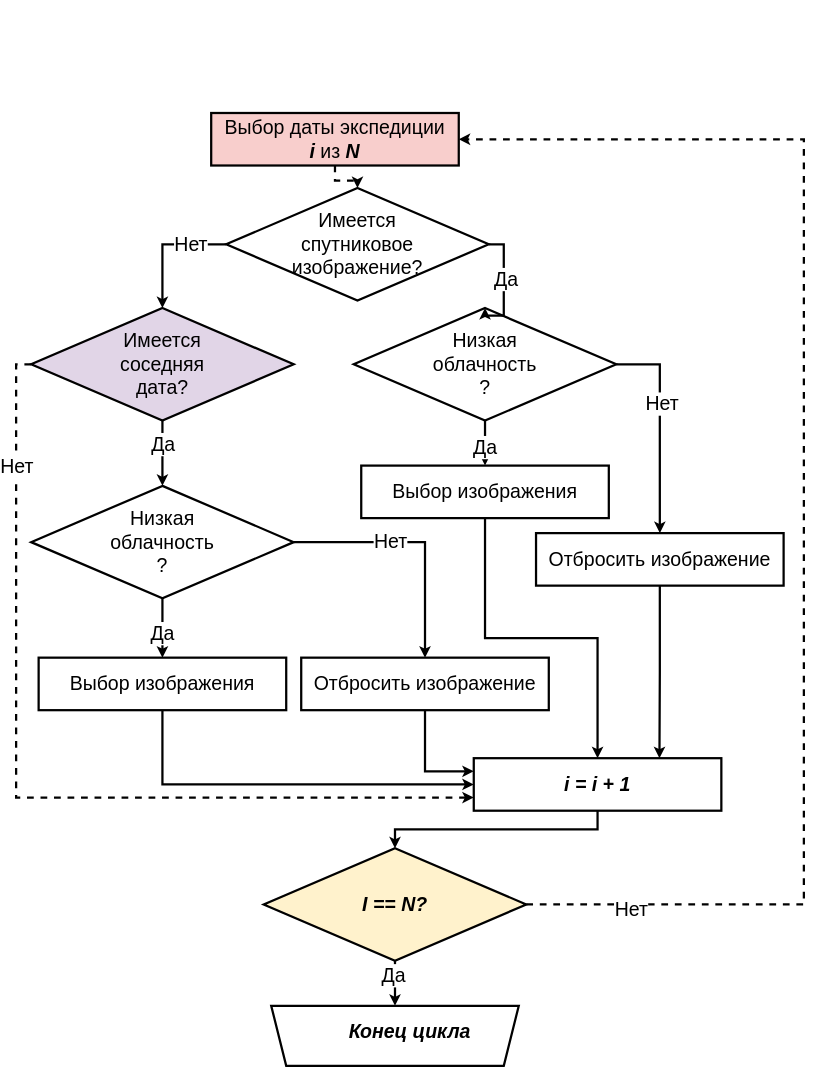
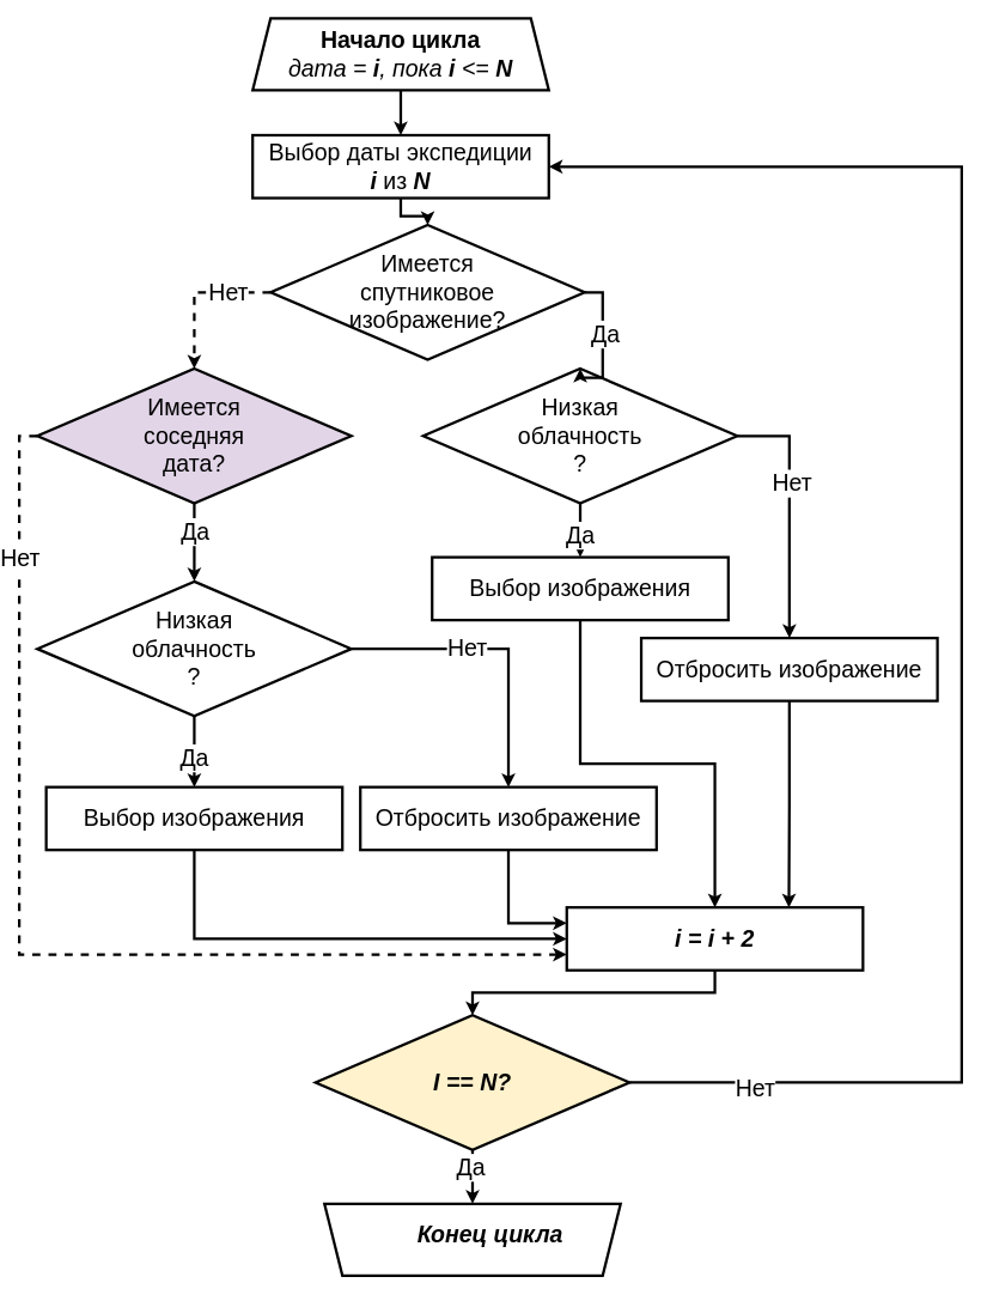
  <mxCell id="0" />
  <mxCell id="1" parent="0" />
- <mxCell id="2" style="edgeStyle=orthogonalEdgeStyle;rounded=0;orthogonalLoop=1;jettySize=auto;html=1;exitX=0.5;exitY=1;exitDx=0;exitDy=0;entryX=0.5;entryY=0;entryDx=0;entryDy=0;strokeWidth=3;fontSize=26;dashed=1;" edge="1" parent="1" source="3" target="23"><mxGeometry relative="1" as="geometry" /></mxCell>
- <mxCell id="3" value="&lt;span style=&quot;font-size: 26px;&quot;&gt;&lt;font style=&quot;font-size: 26px;&quot;&gt;Выбор даты экспедиции&lt;br style=&quot;font-size: 26px;&quot;&gt;&lt;b style=&quot;font-style: italic; font-size: 26px;&quot;&gt;i &lt;/b&gt;из &lt;b style=&quot;font-style: italic; font-size: 26px;&quot;&gt;N&lt;/b&gt;&lt;/font&gt;&lt;/span&gt;" style="rounded=0;whiteSpace=wrap;html=1;strokeWidth=3;fontSize=26;fillColor=#f8cecc;" vertex="1" parent="1"><mxGeometry x="260" y="150" width="330" height="70" as="geometry" /></mxCell>
+ <mxCell id="2" style="edgeStyle=orthogonalEdgeStyle;rounded=0;orthogonalLoop=1;jettySize=auto;html=1;exitX=0.5;exitY=1;exitDx=0;exitDy=0;entryX=0.5;entryY=0;entryDx=0;entryDy=0;strokeWidth=3;fontSize=26;" edge="1" parent="1" source="3" target="23"><mxGeometry relative="1" as="geometry" /></mxCell>
+ <mxCell id="3" value="&lt;span style=&quot;font-size: 26px;&quot;&gt;&lt;font style=&quot;font-size: 26px;&quot;&gt;Выбор даты экспедиции&lt;br style=&quot;font-size: 26px;&quot;&gt;&lt;b style=&quot;font-style: italic; font-size: 26px;&quot;&gt;i &lt;/b&gt;из &lt;b style=&quot;font-style: italic; font-size: 26px;&quot;&gt;N&lt;/b&gt;&lt;/font&gt;&lt;/span&gt;" style="rounded=0;whiteSpace=wrap;html=1;strokeWidth=3;fontSize=26;" vertex="1" parent="1"><mxGeometry x="260" y="150" width="330" height="70" as="geometry" /></mxCell>
  <mxCell id="4" style="edgeStyle=orthogonalEdgeStyle;rounded=0;orthogonalLoop=1;jettySize=auto;html=1;exitX=0.5;exitY=1;exitDx=0;exitDy=0;entryX=0.5;entryY=0;entryDx=0;entryDy=0;strokeWidth=3;fontSize=26;" edge="1" parent="1" source="8" target="32"><mxGeometry relative="1" as="geometry" /></mxCell>
  <mxCell id="5" value="Да" style="edgeLabel;html=1;align=center;verticalAlign=middle;resizable=0;points=[];fontSize=26;" vertex="1" connectable="0" parent="4"><mxGeometry x="-0.28" relative="1" as="geometry"><mxPoint as="offset" /></mxGeometry></mxCell>
  <mxCell id="6" style="edgeStyle=orthogonalEdgeStyle;rounded=0;orthogonalLoop=1;jettySize=auto;html=1;exitX=0;exitY=0.5;exitDx=0;exitDy=0;entryX=0;entryY=0.75;entryDx=0;entryDy=0;strokeWidth=3;fontSize=26;dashed=1;" edge="1" parent="1" source="8" target="38"><mxGeometry relative="1" as="geometry" /></mxCell>
  <mxCell id="7" value="Нет" style="edgeLabel;html=1;align=center;verticalAlign=middle;resizable=0;points=[];fontSize=26;" vertex="1" connectable="0" parent="6"><mxGeometry x="-0.744" relative="1" as="geometry"><mxPoint as="offset" /></mxGeometry></mxCell>
  <mxCell id="8" value="&lt;span style=&quot;font-size: 26px;&quot;&gt;&lt;font style=&quot;font-size: 26px;&quot;&gt;Имеется &lt;br style=&quot;font-size: 26px;&quot;&gt;соседняя&lt;br style=&quot;font-size: 26px;&quot;&gt;дата?&lt;/font&gt;&lt;/span&gt;" style="rhombus;whiteSpace=wrap;html=1;strokeWidth=3;fontSize=26;fillColor=#e1d5e7;" vertex="1" parent="1"><mxGeometry x="20" y="410" width="350" height="150" as="geometry" /></mxCell>
  <mxCell id="9" style="edgeStyle=orthogonalEdgeStyle;rounded=0;orthogonalLoop=1;jettySize=auto;html=1;exitX=0.5;exitY=1;exitDx=0;exitDy=0;entryX=0.5;entryY=0;entryDx=0;entryDy=0;strokeWidth=3;fontSize=26;" edge="1" parent="1" source="13" target="25"><mxGeometry relative="1" as="geometry" /></mxCell>
  <mxCell id="10" value="Да" style="edgeLabel;html=1;align=center;verticalAlign=middle;resizable=0;points=[];fontSize=26;" vertex="1" connectable="0" parent="9"><mxGeometry x="0.173" y="-1" relative="1" as="geometry"><mxPoint as="offset" /></mxGeometry></mxCell>
  <mxCell id="11" style="edgeStyle=orthogonalEdgeStyle;rounded=0;orthogonalLoop=1;jettySize=auto;html=1;exitX=1;exitY=0.5;exitDx=0;exitDy=0;entryX=0.5;entryY=0;entryDx=0;entryDy=0;strokeWidth=3;fontSize=26;" edge="1" parent="1" source="13" target="27"><mxGeometry relative="1" as="geometry" /></mxCell>
  <mxCell id="12" value="Нет" style="edgeLabel;html=1;align=center;verticalAlign=middle;resizable=0;points=[];fontSize=26;" vertex="1" connectable="0" parent="11"><mxGeometry x="-0.224" y="2" relative="1" as="geometry"><mxPoint as="offset" /></mxGeometry></mxCell>
  <mxCell id="13" value="&lt;span style=&quot;font-size: 26px;&quot;&gt;Низкая&lt;br style=&quot;font-size: 26px;&quot;&gt;облачность&lt;br style=&quot;font-size: 26px;&quot;&gt;?&lt;/span&gt;" style="rhombus;whiteSpace=wrap;html=1;strokeWidth=3;fontSize=26;" vertex="1" parent="1"><mxGeometry x="450" y="410" width="350" height="150" as="geometry" /></mxCell>
+ <mxCell id="14" style="edgeStyle=orthogonalEdgeStyle;rounded=0;orthogonalLoop=1;jettySize=auto;html=1;exitX=0.5;exitY=1;exitDx=0;exitDy=0;entryX=0.5;entryY=0;entryDx=0;entryDy=0;strokeWidth=3;fontSize=26;" edge="1" parent="1" source="15" target="3"><mxGeometry relative="1" as="geometry" /></mxCell>
+ <mxCell id="15" value="&lt;span style=&quot;font-size: 26px;&quot;&gt;&lt;b style=&quot;font-size: 26px;&quot;&gt;Начало цикла&lt;/b&gt;&lt;br style=&quot;font-size: 26px;&quot;&gt;&lt;i style=&quot;font-size: 26px;&quot;&gt;дата = &lt;b style=&quot;font-size: 26px;&quot;&gt;i&lt;/b&gt;, пока&amp;nbsp;&lt;/i&gt;&lt;b style=&quot;font-style: italic; font-size: 26px;&quot;&gt;i &lt;/b&gt;&lt;span style=&quot;font-style: italic; font-size: 26px;&quot;&gt;&amp;lt;=&lt;/span&gt;&lt;i style=&quot;font-size: 26px;&quot;&gt;&amp;nbsp;&lt;/i&gt;&lt;b style=&quot;font-style: italic; font-size: 26px;&quot;&gt;N&lt;/b&gt;&lt;br style=&quot;font-size: 26px;&quot;&gt;&lt;/span&gt;" style="shape=trapezoid;perimeter=trapezoidPerimeter;whiteSpace=wrap;html=1;fixedSize=1;strokeWidth=3;fontSize=26;" vertex="1" parent="1"><mxGeometry x="260" y="20" width="330" height="80" as="geometry" /></mxCell>
  <mxCell id="16" value="" style="group;fontSize=26;" vertex="1" connectable="0" parent="1"><mxGeometry x="340" y="1340" width="330" height="80" as="geometry" /></mxCell>
  <mxCell id="17" value="" style="shape=trapezoid;perimeter=trapezoidPerimeter;whiteSpace=wrap;html=1;fixedSize=1;strokeWidth=3;rotation=-180;horizontal=1;verticalAlign=middle;fontSize=26;" vertex="1" parent="16"><mxGeometry width="330" height="80" as="geometry" /></mxCell>
  <mxCell id="18" value="&lt;i style=&quot;font-size: 26px;&quot;&gt;&lt;b style=&quot;font-size: 26px;&quot;&gt;Конец цикла&lt;/b&gt;&lt;/i&gt;" style="text;html=1;strokeColor=none;fillColor=none;align=center;verticalAlign=middle;whiteSpace=wrap;rounded=0;fontSize=26;" vertex="1" parent="16"><mxGeometry x="80" y="25" width="210" height="20" as="geometry" /></mxCell>
  <mxCell id="19" style="edgeStyle=orthogonalEdgeStyle;rounded=0;orthogonalLoop=1;jettySize=auto;html=1;exitX=1;exitY=0.5;exitDx=0;exitDy=0;entryX=0.5;entryY=0;entryDx=0;entryDy=0;fontSize=26;strokeWidth=3;" edge="1" parent="1" source="23" target="13"><mxGeometry relative="1" as="geometry" /></mxCell>
  <mxCell id="20" value="Да" style="edgeLabel;html=1;align=center;verticalAlign=middle;resizable=0;points=[];fontSize=26;" vertex="1" connectable="0" parent="19"><mxGeometry x="-0.126" y="2" relative="1" as="geometry"><mxPoint as="offset" /></mxGeometry></mxCell>
- <mxCell id="21" style="edgeStyle=orthogonalEdgeStyle;rounded=0;orthogonalLoop=1;jettySize=auto;html=1;exitX=0;exitY=0.5;exitDx=0;exitDy=0;entryX=0.5;entryY=0;entryDx=0;entryDy=0;strokeWidth=3;fontSize=26;" edge="1" parent="1" source="23" target="8"><mxGeometry relative="1" as="geometry" /></mxCell>
+ <mxCell id="21" style="edgeStyle=orthogonalEdgeStyle;rounded=0;orthogonalLoop=1;jettySize=auto;html=1;exitX=0;exitY=0.5;exitDx=0;exitDy=0;entryX=0.5;entryY=0;entryDx=0;entryDy=0;strokeWidth=3;fontSize=26;dashed=1;" edge="1" parent="1" source="23" target="8"><mxGeometry relative="1" as="geometry" /></mxCell>
  <mxCell id="22" value="Нет" style="edgeLabel;html=1;align=center;verticalAlign=middle;resizable=0;points=[];fontSize=26;" vertex="1" connectable="0" parent="21"><mxGeometry x="-0.432" relative="1" as="geometry"><mxPoint as="offset" /></mxGeometry></mxCell>
  <mxCell id="23" value="&lt;span style=&quot;font-size: 26px;&quot;&gt;&lt;font style=&quot;font-size: 26px;&quot;&gt;Имеется &lt;br style=&quot;font-size: 26px;&quot;&gt;спутниковое &lt;br style=&quot;font-size: 26px;&quot;&gt;изображение?&lt;/font&gt;&lt;/span&gt;" style="rhombus;whiteSpace=wrap;html=1;strokeWidth=3;fontSize=26;" vertex="1" parent="1"><mxGeometry x="280" y="250" width="350" height="150" as="geometry" /></mxCell>
  <mxCell id="24" style="edgeStyle=orthogonalEdgeStyle;rounded=0;orthogonalLoop=1;jettySize=auto;html=1;exitX=0.5;exitY=1;exitDx=0;exitDy=0;entryX=0.5;entryY=0;entryDx=0;entryDy=0;strokeWidth=3;fontSize=26;" edge="1" parent="1" source="25" target="38"><mxGeometry relative="1" as="geometry" /></mxCell>
  <mxCell id="25" value="&lt;span style=&quot;font-size: 26px;&quot;&gt;&lt;font style=&quot;font-size: 26px;&quot;&gt;Выбор изображения&lt;/font&gt;&lt;/span&gt;" style="rounded=0;whiteSpace=wrap;html=1;strokeWidth=3;fontSize=26;" vertex="1" parent="1"><mxGeometry x="460" y="620" width="330" height="70" as="geometry" /></mxCell>
  <mxCell id="26" style="edgeStyle=orthogonalEdgeStyle;rounded=0;orthogonalLoop=1;jettySize=auto;html=1;exitX=0.5;exitY=1;exitDx=0;exitDy=0;entryX=0.75;entryY=0;entryDx=0;entryDy=0;strokeWidth=3;fontSize=26;" edge="1" parent="1" source="27" target="38"><mxGeometry relative="1" as="geometry" /></mxCell>
  <mxCell id="27" value="&lt;span style=&quot;font-size: 26px;&quot;&gt;&lt;font style=&quot;font-size: 26px;&quot;&gt;Отбросить изображение&lt;/font&gt;&lt;/span&gt;" style="rounded=0;whiteSpace=wrap;html=1;strokeWidth=3;fontSize=26;" vertex="1" parent="1"><mxGeometry x="693" y="710" width="330" height="70" as="geometry" /></mxCell>
  <mxCell id="28" style="edgeStyle=orthogonalEdgeStyle;rounded=0;orthogonalLoop=1;jettySize=auto;html=1;exitX=0.5;exitY=1;exitDx=0;exitDy=0;entryX=0.5;entryY=0;entryDx=0;entryDy=0;strokeWidth=3;fontSize=26;" edge="1" parent="1" source="32" target="34"><mxGeometry relative="1" as="geometry" /></mxCell>
  <mxCell id="29" value="Да" style="edgeLabel;html=1;align=center;verticalAlign=middle;resizable=0;points=[];fontSize=26;" vertex="1" connectable="0" parent="28"><mxGeometry x="0.173" y="-1" relative="1" as="geometry"><mxPoint as="offset" /></mxGeometry></mxCell>
  <mxCell id="30" style="edgeStyle=orthogonalEdgeStyle;rounded=0;orthogonalLoop=1;jettySize=auto;html=1;exitX=1;exitY=0.5;exitDx=0;exitDy=0;entryX=0.5;entryY=0;entryDx=0;entryDy=0;strokeWidth=3;fontSize=26;" edge="1" parent="1" source="32" target="36"><mxGeometry relative="1" as="geometry" /></mxCell>
  <mxCell id="31" value="Нет" style="edgeLabel;html=1;align=center;verticalAlign=middle;resizable=0;points=[];fontSize=26;" vertex="1" connectable="0" parent="30"><mxGeometry x="-0.224" y="2" relative="1" as="geometry"><mxPoint as="offset" /></mxGeometry></mxCell>
  <mxCell id="32" value="&lt;span style=&quot;font-size: 26px;&quot;&gt;Низкая&lt;br style=&quot;font-size: 26px;&quot;&gt;облачность&lt;br style=&quot;font-size: 26px;&quot;&gt;?&lt;/span&gt;" style="rhombus;whiteSpace=wrap;html=1;strokeWidth=3;fontSize=26;" vertex="1" parent="1"><mxGeometry x="20" y="647" width="350" height="150" as="geometry" /></mxCell>
  <mxCell id="33" style="edgeStyle=orthogonalEdgeStyle;rounded=0;orthogonalLoop=1;jettySize=auto;html=1;exitX=0.5;exitY=1;exitDx=0;exitDy=0;entryX=0;entryY=0.5;entryDx=0;entryDy=0;strokeWidth=3;fontSize=26;" edge="1" parent="1" source="34" target="38"><mxGeometry relative="1" as="geometry" /></mxCell>
  <mxCell id="34" value="&lt;span style=&quot;font-size: 26px;&quot;&gt;&lt;font style=&quot;font-size: 26px;&quot;&gt;Выбор изображения&lt;/font&gt;&lt;/span&gt;" style="rounded=0;whiteSpace=wrap;html=1;strokeWidth=3;fontSize=26;" vertex="1" parent="1"><mxGeometry x="30" y="876" width="330" height="70" as="geometry" /></mxCell>
  <mxCell id="35" style="edgeStyle=orthogonalEdgeStyle;rounded=0;orthogonalLoop=1;jettySize=auto;html=1;exitX=0.5;exitY=1;exitDx=0;exitDy=0;entryX=0;entryY=0.25;entryDx=0;entryDy=0;strokeWidth=3;fontSize=26;" edge="1" parent="1" source="36" target="38"><mxGeometry relative="1" as="geometry" /></mxCell>
  <mxCell id="36" value="&lt;span style=&quot;font-size: 26px;&quot;&gt;&lt;font style=&quot;font-size: 26px;&quot;&gt;Отбросить изображение&lt;/font&gt;&lt;/span&gt;" style="rounded=0;whiteSpace=wrap;html=1;strokeWidth=3;fontSize=26;" vertex="1" parent="1"><mxGeometry x="380" y="876" width="330" height="70" as="geometry" /></mxCell>
  <mxCell id="37" style="edgeStyle=orthogonalEdgeStyle;rounded=0;orthogonalLoop=1;jettySize=auto;html=1;exitX=0.5;exitY=1;exitDx=0;exitDy=0;entryX=0.5;entryY=0;entryDx=0;entryDy=0;strokeWidth=3;fontSize=26;" edge="1" parent="1" source="38" target="43"><mxGeometry relative="1" as="geometry" /></mxCell>
- <mxCell id="38" value="&lt;i style=&quot;font-size: 26px;&quot;&gt;&lt;b style=&quot;font-size: 26px;&quot;&gt;i = i + 1&lt;/b&gt;&lt;/i&gt;" style="rounded=0;whiteSpace=wrap;html=1;strokeWidth=3;fontSize=26;" vertex="1" parent="1"><mxGeometry x="610" y="1010" width="330" height="70" as="geometry" /></mxCell>
+ <mxCell id="38" value="&lt;i style=&quot;font-size: 26px;&quot;&gt;&lt;b style=&quot;font-size: 26px;&quot;&gt;i = i + 2&lt;/b&gt;&lt;/i&gt;" style="rounded=0;whiteSpace=wrap;html=1;strokeWidth=3;fontSize=26;" vertex="1" parent="1"><mxGeometry x="610" y="1010" width="330" height="70" as="geometry" /></mxCell>
  <mxCell id="39" style="edgeStyle=orthogonalEdgeStyle;rounded=0;orthogonalLoop=1;jettySize=auto;html=1;exitX=0.5;exitY=1;exitDx=0;exitDy=0;entryX=0.5;entryY=1;entryDx=0;entryDy=0;strokeWidth=3;fontSize=26;" edge="1" parent="1" source="43" target="17"><mxGeometry relative="1" as="geometry" /></mxCell>
  <mxCell id="40" value="Да" style="edgeLabel;html=1;align=center;verticalAlign=middle;resizable=0;points=[];fontSize=26;" vertex="1" connectable="0" parent="39"><mxGeometry x="-0.371" y="-3" relative="1" as="geometry"><mxPoint as="offset" /></mxGeometry></mxCell>
- <mxCell id="41" style="edgeStyle=orthogonalEdgeStyle;rounded=0;orthogonalLoop=1;jettySize=auto;html=1;exitX=1;exitY=0.5;exitDx=0;exitDy=0;entryX=1;entryY=0.5;entryDx=0;entryDy=0;strokeWidth=3;fontSize=26;dashed=1;" edge="1" parent="1" source="43" target="3"><mxGeometry relative="1" as="geometry"><Array as="points"><mxPoint x="1050" y="1205" /><mxPoint x="1050" y="185" /></Array></mxGeometry></mxCell>
+ <mxCell id="41" style="edgeStyle=orthogonalEdgeStyle;rounded=0;orthogonalLoop=1;jettySize=auto;html=1;exitX=1;exitY=0.5;exitDx=0;exitDy=0;entryX=1;entryY=0.5;entryDx=0;entryDy=0;strokeWidth=3;fontSize=26;" edge="1" parent="1" source="43" target="3"><mxGeometry relative="1" as="geometry"><Array as="points"><mxPoint x="1050" y="1205" /><mxPoint x="1050" y="185" /></Array></mxGeometry></mxCell>
  <mxCell id="42" value="Нет" style="edgeLabel;html=1;align=center;verticalAlign=middle;resizable=0;points=[];fontSize=26;" vertex="1" connectable="0" parent="41"><mxGeometry x="-0.85" y="-6" relative="1" as="geometry"><mxPoint as="offset" /></mxGeometry></mxCell>
  <mxCell id="43" value="&lt;span style=&quot;font-size: 26px;&quot;&gt;&lt;b style=&quot;font-size: 26px;&quot;&gt;&lt;i style=&quot;font-size: 26px;&quot;&gt;I == N?&lt;/i&gt;&lt;/b&gt;&lt;/span&gt;" style="rhombus;whiteSpace=wrap;html=1;strokeWidth=3;fontSize=26;fillColor=#fff2cc;" vertex="1" parent="1"><mxGeometry x="330" y="1130" width="350" height="150" as="geometry" /></mxCell>
